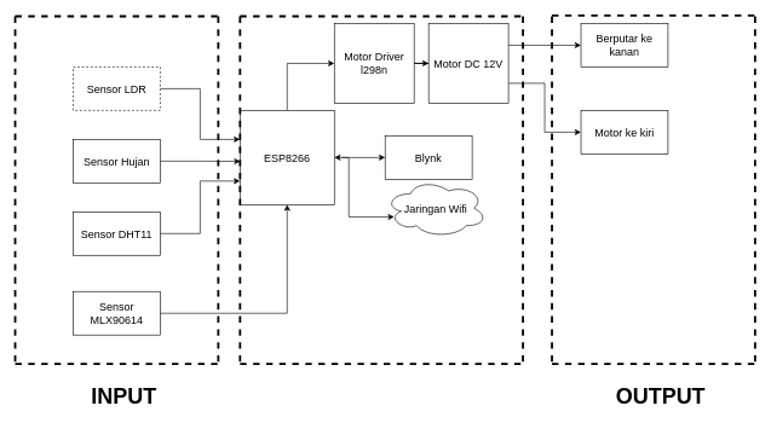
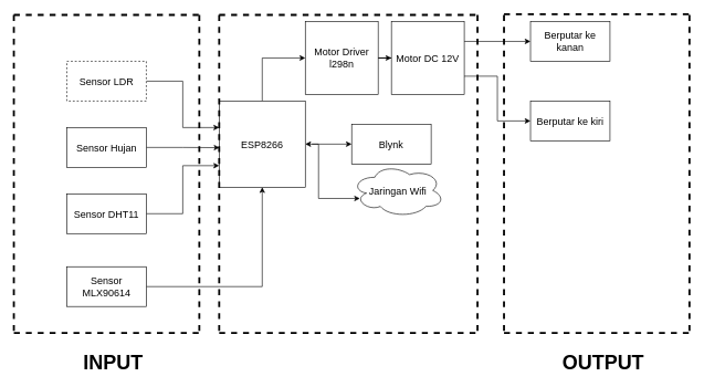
  <mxCell id="0" />
  <mxCell id="1" parent="0" />
  <mxCell id="2" style="edgeStyle=orthogonalEdgeStyle;rounded=0;orthogonalLoop=1;jettySize=auto;html=1;" edge="1" parent="1" source="3" target="10"><mxGeometry relative="1" as="geometry"><Array as="points"><mxPoint x="275" y="122" /><mxPoint x="275" y="192" /></Array></mxGeometry></mxCell>
  <mxCell id="3" value="&lt;font style=&quot;font-size: 15px;&quot;&gt;Sensor LDR&lt;/font&gt;" style="rounded=0;whiteSpace=wrap;html=1;dashed=1;" vertex="1" parent="1"><mxGeometry x="100" y="92" width="120" height="60" as="geometry" /></mxCell>
  <mxCell id="4" style="edgeStyle=orthogonalEdgeStyle;rounded=0;orthogonalLoop=1;jettySize=auto;html=1;entryX=0.004;entryY=0.541;entryDx=0;entryDy=0;entryPerimeter=0;" edge="1" parent="1" source="5" target="10"><mxGeometry relative="1" as="geometry"><Array as="points" /></mxGeometry></mxCell>
  <mxCell id="5" value="&lt;span style=&quot;font-size: 15px;&quot;&gt;Sensor Hujan&lt;br&gt;&lt;/span&gt;" style="rounded=0;whiteSpace=wrap;html=1;" vertex="1" parent="1"><mxGeometry x="100" y="192" width="120" height="60" as="geometry" /></mxCell>
  <mxCell id="6" style="edgeStyle=orthogonalEdgeStyle;rounded=0;orthogonalLoop=1;jettySize=auto;html=1;entryX=0;entryY=0.75;entryDx=0;entryDy=0;" edge="1" parent="1" source="7" target="10"><mxGeometry relative="1" as="geometry" /></mxCell>
  <mxCell id="7" value="&lt;font style=&quot;font-size: 15px;&quot;&gt;Sensor DHT11&lt;/font&gt;" style="rounded=0;whiteSpace=wrap;html=1;" vertex="1" parent="1"><mxGeometry x="100" y="292" width="120" height="60" as="geometry" /></mxCell>
  <mxCell id="8" style="edgeStyle=orthogonalEdgeStyle;rounded=0;orthogonalLoop=1;jettySize=auto;html=1;startArrow=classic;startFill=1;endArrow=none;endFill=0;" edge="1" parent="1" source="10"><mxGeometry relative="1" as="geometry"><mxPoint x="470" y="217" as="targetPoint" /></mxGeometry></mxCell>
  <mxCell id="9" style="edgeStyle=orthogonalEdgeStyle;rounded=0;orthogonalLoop=1;jettySize=auto;html=1;entryX=0;entryY=0.5;entryDx=0;entryDy=0;" edge="1" parent="1" source="10" target="17"><mxGeometry relative="1" as="geometry" /></mxCell>
  <mxCell id="10" value="&lt;span style=&quot;font-size: 15px;&quot;&gt;ESP8266&lt;br&gt;&lt;/span&gt;" style="whiteSpace=wrap;html=1;aspect=fixed;" vertex="1" parent="1"><mxGeometry x="330" y="152" width="130" height="130" as="geometry" /></mxCell>
  <mxCell id="11" style="edgeStyle=orthogonalEdgeStyle;rounded=0;orthogonalLoop=1;jettySize=auto;html=1;entryX=0;entryY=0.5;entryDx=0;entryDy=0;startArrow=classic;startFill=1;exitX=0.089;exitY=0.65;exitDx=0;exitDy=0;exitPerimeter=0;" edge="1" parent="1" source="12" target="13"><mxGeometry relative="1" as="geometry"><mxPoint x="500" y="262" as="sourcePoint" /><Array as="points"><mxPoint x="480" y="299" /><mxPoint x="480" y="217" /></Array></mxGeometry></mxCell>
  <mxCell id="12" value="&lt;font style=&quot;font-size: 15px;&quot;&gt;Jaringan Wifi&lt;/font&gt;" style="ellipse;shape=cloud;whiteSpace=wrap;html=1;" vertex="1" parent="1"><mxGeometry x="530" y="247" width="140" height="80" as="geometry" /></mxCell>
  <mxCell id="13" value="&lt;font style=&quot;font-size: 15px;&quot;&gt;Blynk&lt;/font&gt;" style="rounded=0;whiteSpace=wrap;html=1;" vertex="1" parent="1"><mxGeometry x="530" y="187" width="120" height="60" as="geometry" /></mxCell>
  <mxCell id="14" value="&lt;font style=&quot;font-size: 15px;&quot;&gt;Berputar ke kanan&lt;/font&gt;" style="rounded=0;whiteSpace=wrap;html=1;" vertex="1" parent="1"><mxGeometry x="800" y="32" width="120" height="60" as="geometry" /></mxCell>
- <mxCell id="15" value="&lt;font style=&quot;font-size: 15px;&quot;&gt;Motor ke kiri&lt;/font&gt;" style="rounded=0;whiteSpace=wrap;html=1;" vertex="1" parent="1"><mxGeometry x="800" y="152" width="120" height="60" as="geometry" /></mxCell>
+ <mxCell id="15" value="&lt;font style=&quot;font-size: 15px;&quot;&gt;Berputar ke kiri&lt;/font&gt;" style="rounded=0;whiteSpace=wrap;html=1;" vertex="1" parent="1"><mxGeometry x="800" y="152" width="120" height="60" as="geometry" /></mxCell>
  <mxCell id="16" value="" style="edgeStyle=orthogonalEdgeStyle;rounded=0;orthogonalLoop=1;jettySize=auto;html=1;" edge="1" parent="1" source="17" target="22"><mxGeometry relative="1" as="geometry" /></mxCell>
  <mxCell id="17" value="&lt;font style=&quot;font-size: 15px;&quot;&gt;Motor Driver l298n&lt;/font&gt;" style="whiteSpace=wrap;html=1;aspect=fixed;" vertex="1" parent="1"><mxGeometry x="460" y="32" width="110" height="110" as="geometry" /></mxCell>
  <mxCell id="18" style="edgeStyle=orthogonalEdgeStyle;rounded=0;orthogonalLoop=1;jettySize=auto;html=1;exitX=1;exitY=0.5;exitDx=0;exitDy=0;entryX=0.5;entryY=1;entryDx=0;entryDy=0;" edge="1" parent="1" source="19" target="10"><mxGeometry relative="1" as="geometry" /></mxCell>
  <mxCell id="19" value="&lt;font style=&quot;font-size: 15px;&quot;&gt;Sensor MLX90614&lt;/font&gt;" style="rounded=0;whiteSpace=wrap;html=1;" vertex="1" parent="1"><mxGeometry x="100" y="402" width="120" height="60" as="geometry" /></mxCell>
  <mxCell id="20" style="edgeStyle=orthogonalEdgeStyle;rounded=0;orthogonalLoop=1;jettySize=auto;html=1;entryX=0;entryY=0.5;entryDx=0;entryDy=0;" edge="1" parent="1" source="22" target="14"><mxGeometry relative="1" as="geometry"><Array as="points"><mxPoint x="800" y="62" /></Array></mxGeometry></mxCell>
  <mxCell id="21" style="edgeStyle=orthogonalEdgeStyle;rounded=0;orthogonalLoop=1;jettySize=auto;html=1;exitX=1;exitY=0.75;exitDx=0;exitDy=0;entryX=0;entryY=0.5;entryDx=0;entryDy=0;" edge="1" parent="1" source="22" target="15"><mxGeometry relative="1" as="geometry" /></mxCell>
  <mxCell id="22" value="&lt;font style=&quot;font-size: 15px;&quot;&gt;Motor DC 12V&lt;/font&gt;" style="whiteSpace=wrap;html=1;aspect=fixed;" vertex="1" parent="1"><mxGeometry x="590" y="32" width="110" height="110" as="geometry" /></mxCell>
  <mxCell id="23" value="" style="endArrow=none;dashed=1;html=1;rounded=0;strokeWidth=3;" edge="1" parent="1"><mxGeometry width="50" height="50" relative="1" as="geometry"><mxPoint x="20" y="22" as="sourcePoint" /><mxPoint x="300" y="22" as="targetPoint" /></mxGeometry></mxCell>
  <mxCell id="24" value="" style="endArrow=none;dashed=1;html=1;rounded=0;strokeWidth=3;" edge="1" parent="1"><mxGeometry width="50" height="50" relative="1" as="geometry"><mxPoint x="20" y="502" as="sourcePoint" /><mxPoint x="300" y="502" as="targetPoint" /></mxGeometry></mxCell>
  <mxCell id="25" value="" style="endArrow=none;dashed=1;html=1;rounded=0;strokeWidth=3;" edge="1" parent="1"><mxGeometry width="50" height="50" relative="1" as="geometry"><mxPoint x="20" y="22" as="sourcePoint" /><mxPoint x="20" y="502" as="targetPoint" /></mxGeometry></mxCell>
  <mxCell id="26" value="" style="endArrow=none;dashed=1;html=1;rounded=0;strokeWidth=3;" edge="1" parent="1"><mxGeometry width="50" height="50" relative="1" as="geometry"><mxPoint x="300" y="22" as="sourcePoint" /><mxPoint x="300" y="502" as="targetPoint" /></mxGeometry></mxCell>
  <mxCell id="27" value="" style="endArrow=none;dashed=1;html=1;rounded=0;strokeWidth=3;" edge="1" parent="1"><mxGeometry width="50" height="50" relative="1" as="geometry"><mxPoint x="760" y="20.82" as="sourcePoint" /><mxPoint x="1040" y="20.82" as="targetPoint" /></mxGeometry></mxCell>
  <mxCell id="28" value="" style="endArrow=none;dashed=1;html=1;rounded=0;strokeWidth=3;" edge="1" parent="1"><mxGeometry width="50" height="50" relative="1" as="geometry"><mxPoint x="760" y="502" as="sourcePoint" /><mxPoint x="1040" y="502" as="targetPoint" /></mxGeometry></mxCell>
  <mxCell id="29" value="" style="endArrow=none;dashed=1;html=1;rounded=0;strokeWidth=3;" edge="1" parent="1"><mxGeometry width="50" height="50" relative="1" as="geometry"><mxPoint x="760" y="22" as="sourcePoint" /><mxPoint x="760" y="502" as="targetPoint" /></mxGeometry></mxCell>
  <mxCell id="30" value="" style="endArrow=none;dashed=1;html=1;rounded=0;strokeWidth=3;" edge="1" parent="1"><mxGeometry width="50" height="50" relative="1" as="geometry"><mxPoint x="1040" y="22" as="sourcePoint" /><mxPoint x="1040" y="502" as="targetPoint" /></mxGeometry></mxCell>
  <mxCell id="31" value="" style="endArrow=none;dashed=1;html=1;rounded=0;strokeWidth=3;" edge="1" parent="1"><mxGeometry width="50" height="50" relative="1" as="geometry"><mxPoint x="330" y="22" as="sourcePoint" /><mxPoint x="720" y="22" as="targetPoint" /></mxGeometry></mxCell>
  <mxCell id="32" value="" style="endArrow=none;dashed=1;html=1;rounded=0;strokeWidth=3;" edge="1" parent="1"><mxGeometry width="50" height="50" relative="1" as="geometry"><mxPoint x="330" y="502" as="sourcePoint" /><mxPoint x="720" y="502" as="targetPoint" /></mxGeometry></mxCell>
  <mxCell id="33" value="" style="endArrow=none;dashed=1;html=1;rounded=0;strokeWidth=3;" edge="1" parent="1"><mxGeometry width="50" height="50" relative="1" as="geometry"><mxPoint x="330" y="22" as="sourcePoint" /><mxPoint x="330" y="502" as="targetPoint" /></mxGeometry></mxCell>
  <mxCell id="34" value="" style="endArrow=none;dashed=1;html=1;rounded=0;strokeWidth=3;" edge="1" parent="1"><mxGeometry width="50" height="50" relative="1" as="geometry"><mxPoint x="720" y="22" as="sourcePoint" /><mxPoint x="720" y="502" as="targetPoint" /></mxGeometry></mxCell>
  <mxCell id="35" value="&lt;b style=&quot;&quot;&gt;&lt;font style=&quot;font-size: 30px;&quot;&gt;INPUT&lt;/font&gt;&lt;/b&gt;" style="text;html=1;strokeColor=none;fillColor=none;align=center;verticalAlign=middle;whiteSpace=wrap;rounded=0;" vertex="1" parent="1"><mxGeometry x="140" y="532" width="60" height="30" as="geometry" /></mxCell>
  <mxCell id="36" value="&lt;b style=&quot;&quot;&gt;&lt;font style=&quot;font-size: 30px;&quot;&gt;OUTPUT&lt;/font&gt;&lt;/b&gt;" style="text;html=1;strokeColor=none;fillColor=none;align=center;verticalAlign=middle;whiteSpace=wrap;rounded=0;" vertex="1" parent="1"><mxGeometry x="880" y="532" width="60" height="30" as="geometry" /></mxCell>
